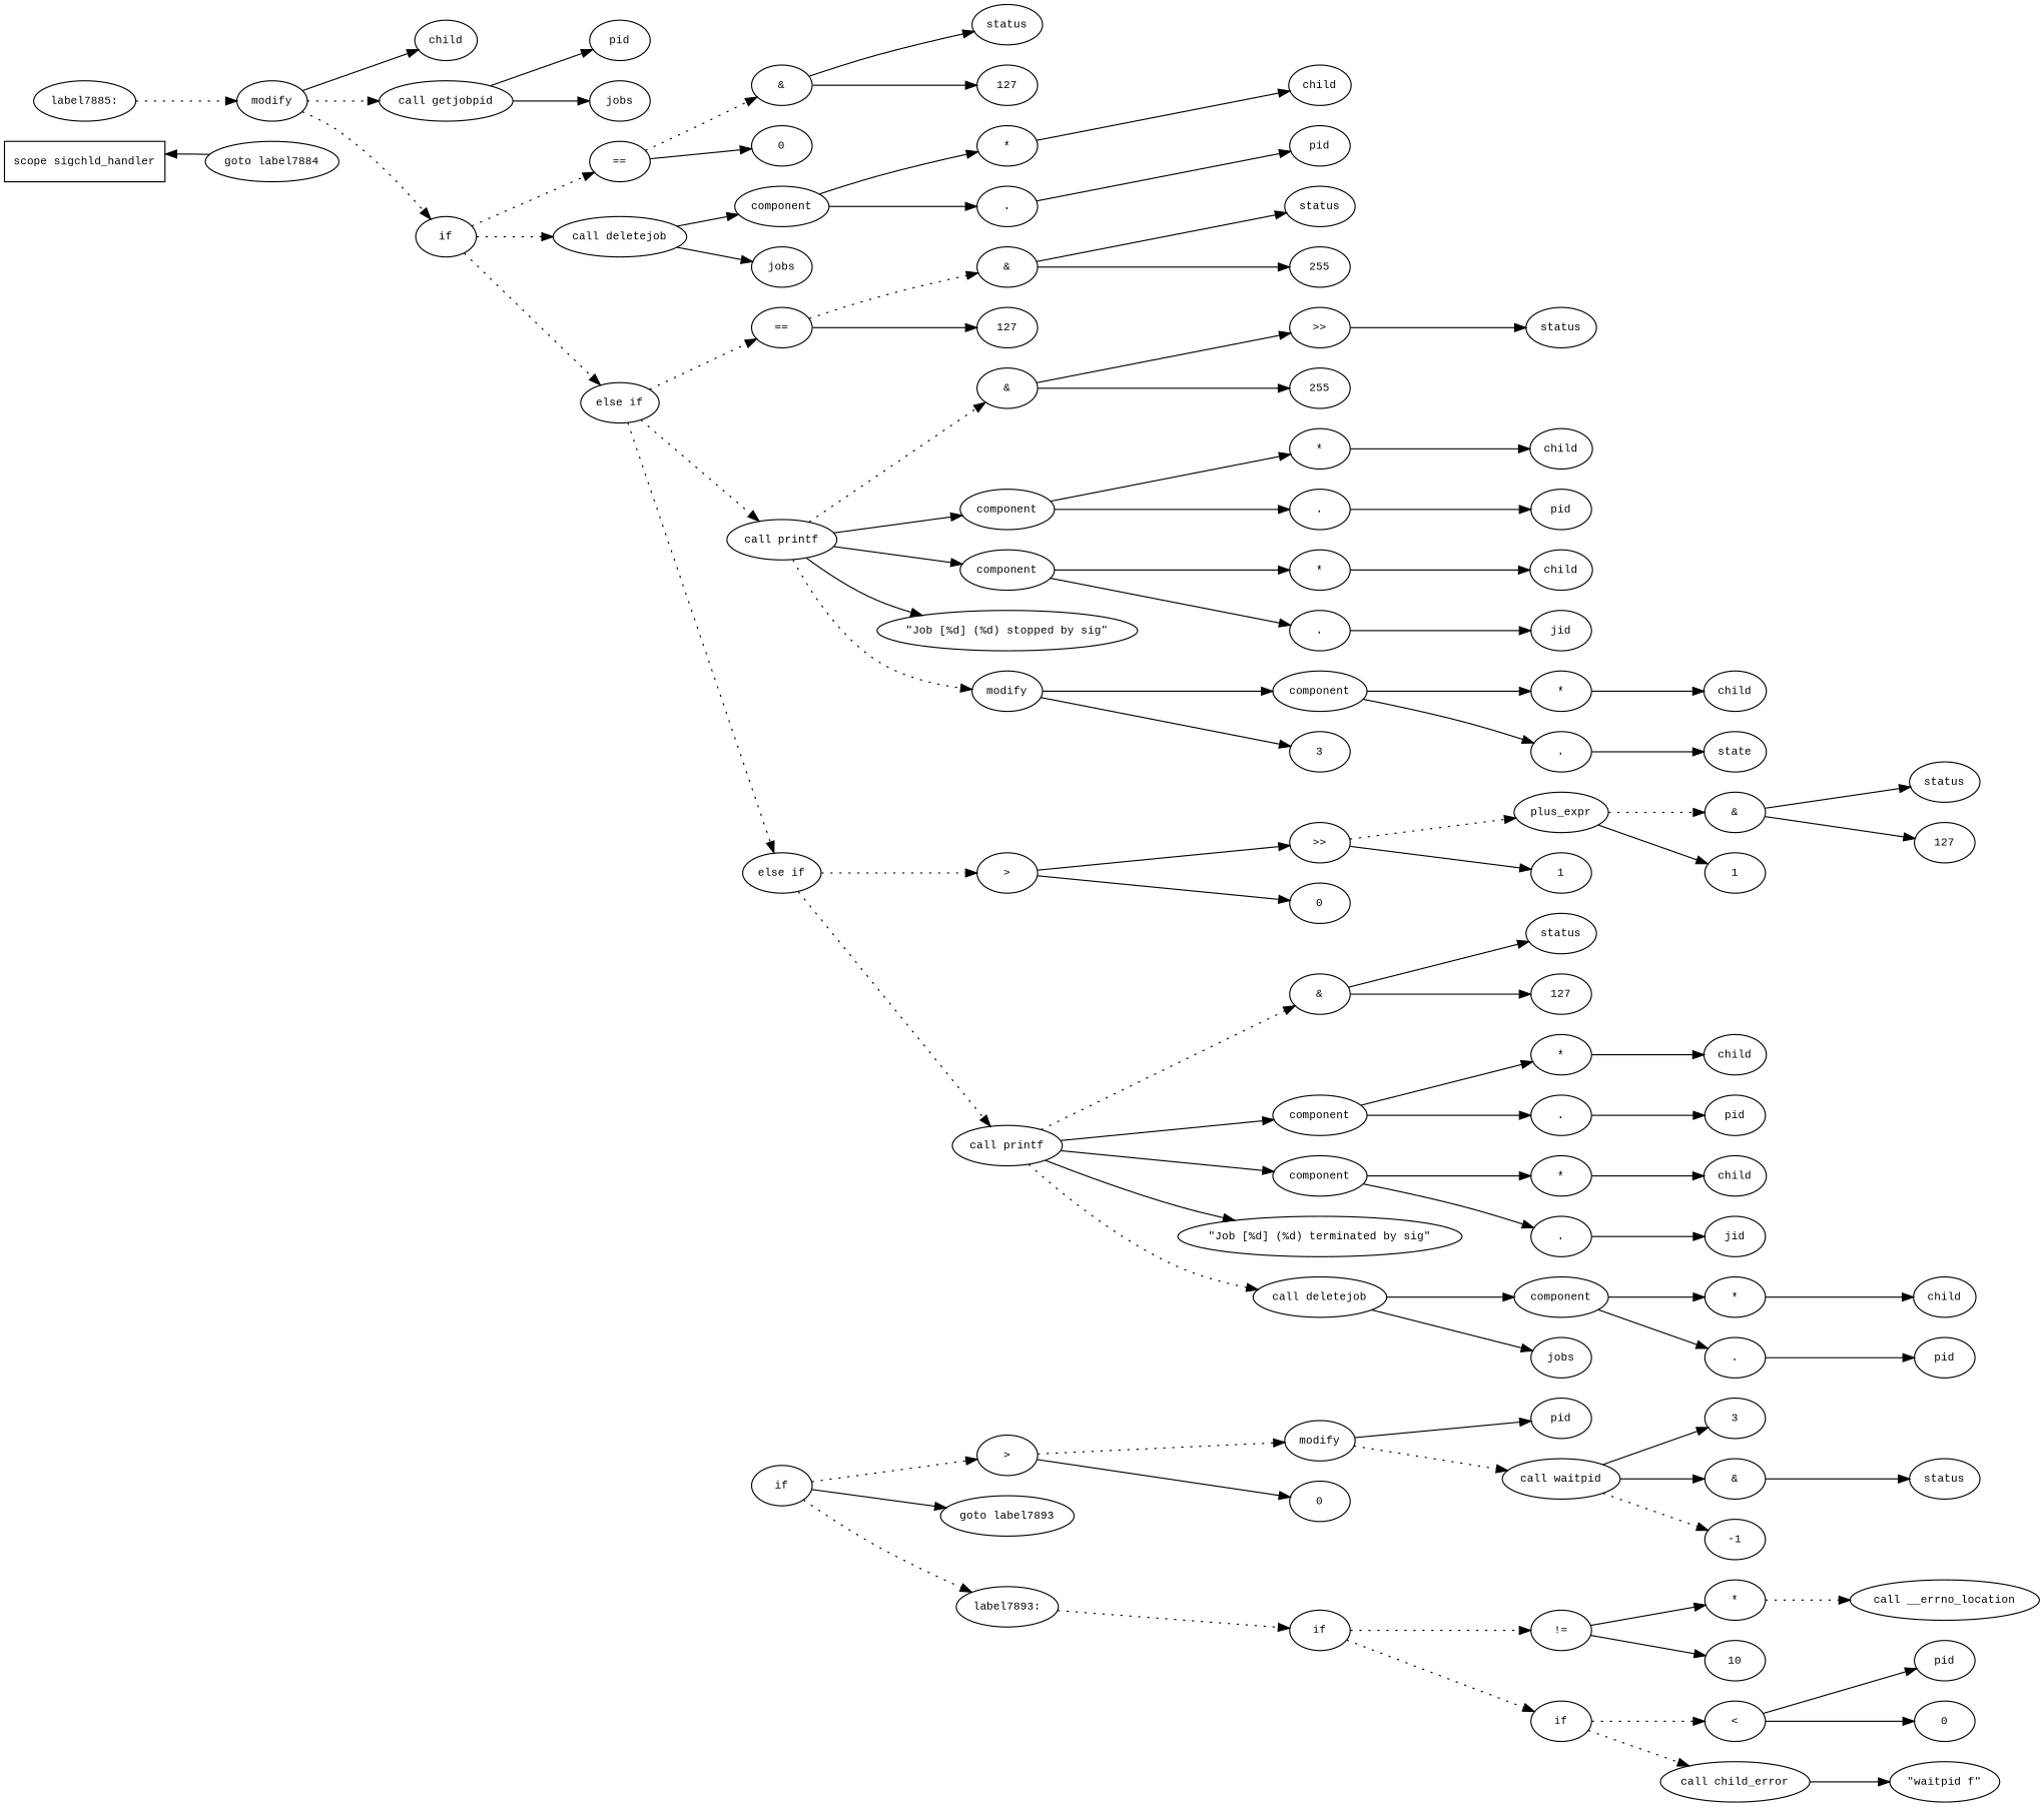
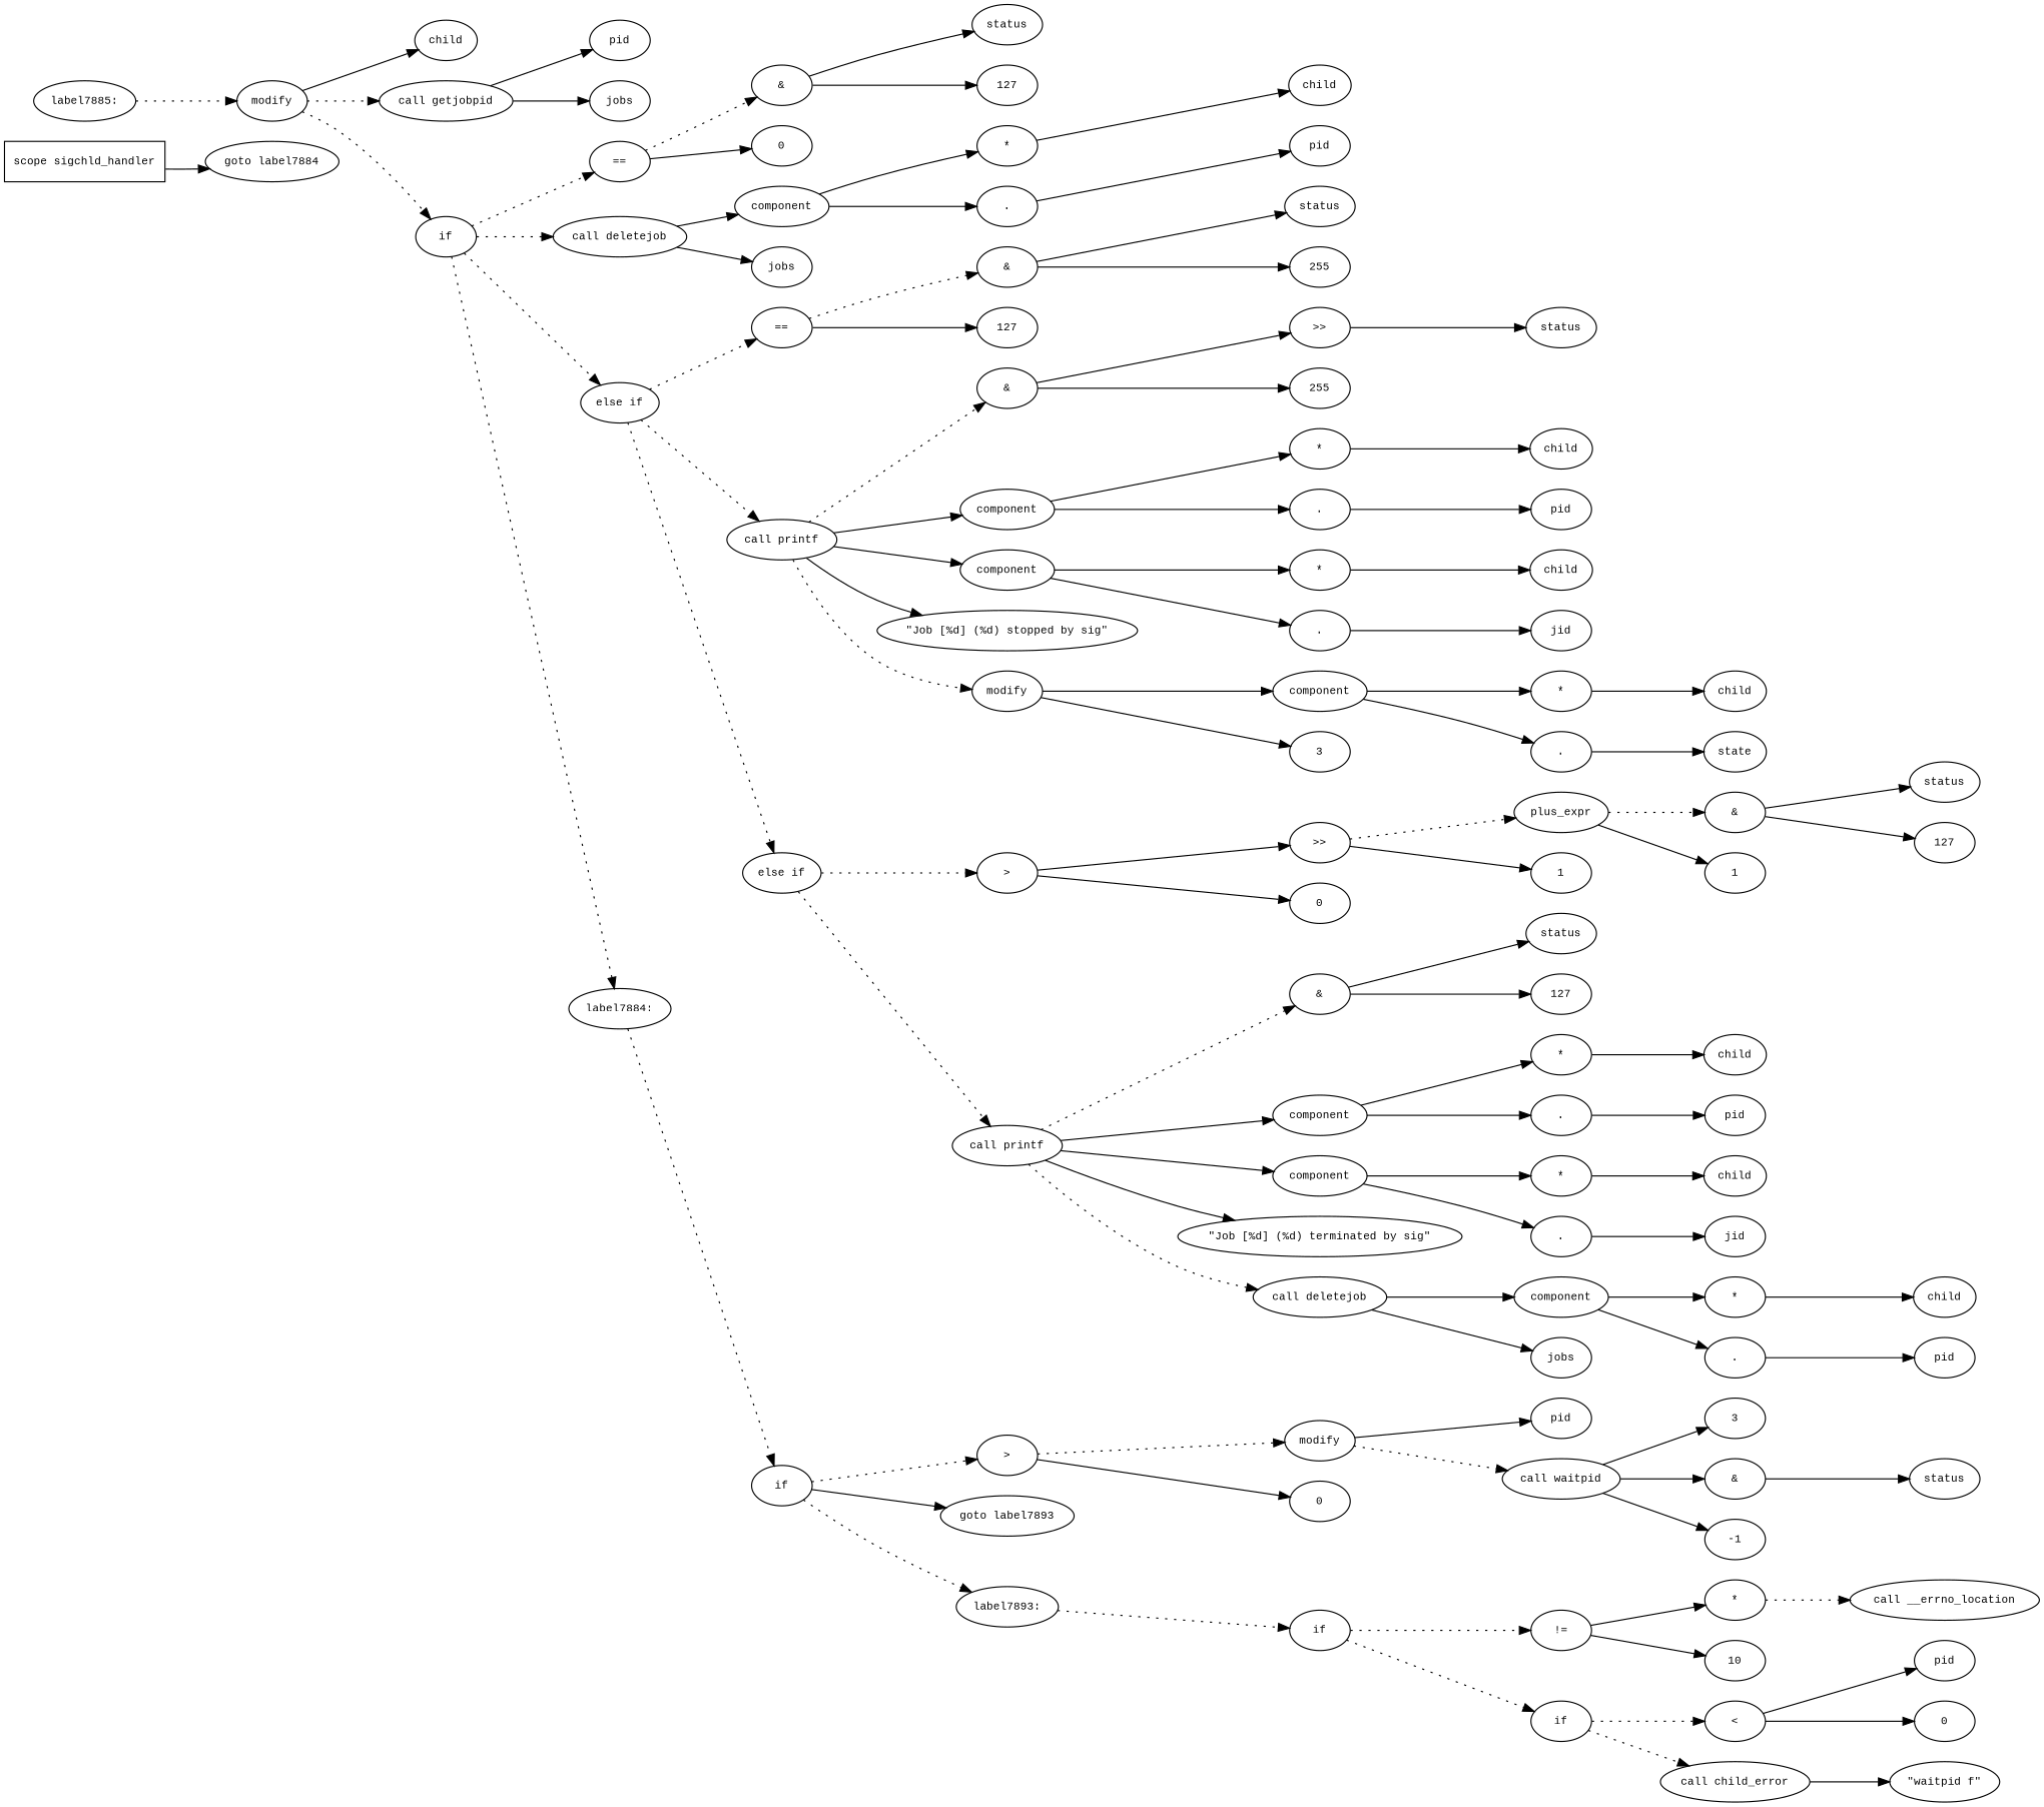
  digraph {
    fontname="Times New Roman"
    fontsize=10
    rankdir=LR
    node [fontname="Courier New" fontsize=10 shape=ellipse]
    edge [fontname="Times New Roman" fontsize=10]
    n1 [label="scope sigchld_handler" shape=box]
    n2 [label="goto label7884"]
    n3 [label="label7885:"]
    n4 [label=modify]
    n5 [label=child]
    n6 [label="call getjobpid"]
    n7 [label=if]
    n8 [label=pid]
    n9 [label=jobs]
    n10 [label="=="]
    n11 [label="call deletejob"]
    n12 [label="else if"]
+   n13 [label="label7884:"]
    n14 [label="&"]
    n15 [label=0]
    n16 [label=component]
    n17 [label=jobs]
    n18 [label="=="]
    n19 [label="call printf"]
    n20 [label="else if"]
    n21 [label=if]
    n22 [label=status]
    n23 [label=127]
    n24 [label="*"]
    n25 [label="."]
    n26 [label=child]
    n27 [label=pid]
    n28 [label="&"]
    n29 [label=127]
    n30 [label="&"]
    n31 [label=component]
    n32 [label=component]
    n33 [label="\"Job [%d] (%d) stopped by sig\""]
    n34 [label=modify]
    n35 [label=">"]
    n36 [label="call printf"]
    n37 [label=status]
    n38 [label=255]
    n39 [label=">>"]
    n40 [label=255]
    n41 [label="*"]
    n42 [label="."]
    n43 [label="*"]
    n44 [label="."]
    n45 [label=component]
    n46 [label=3]
    n47 [label=status]
    n48 [label=child]
    n49 [label=pid]
    n50 [label=child]
    n51 [label=jid]
    n52 [label="*"]
    n53 [label="."]
    n54 [label=child]
    n55 [label=state]
    n56 [label=">>"]
    n57 [label=0]
    n58 [label="&"]
    n59 [label=component]
    n60 [label=component]
    n61 [label="\"Job [%d] (%d) terminated by sig\""]
    n62 [label="call deletejob"]
    n63 [label=plus_expr]
    n64 [label=1]
    n65 [label="&"]
    n66 [label=1]
    n67 [label=status]
    n68 [label=127]
    n69 [label=status]
    n70 [label=127]
    n71 [label="*"]
    n72 [label="."]
    n73 [label="*"]
    n74 [label="."]
    n75 [label=component]
    n76 [label=jobs]
    n77 [label=child]
    n78 [label=pid]
    n79 [label=child]
    n80 [label=jid]
    n81 [label="*"]
    n82 [label="."]
    n83 [label=child]
    n84 [label=pid]
    n85 [label=">"]
    n86 [label="goto label7893"]
    n87 [label="label7893:"]
    n88 [label=modify]
    n89 [label=0]
    n90 [label=if]
    n91 [label=pid]
    n92 [label="call waitpid"]
    n93 [label=3]
    n94 [label="&"]
    n95 [label=-1]
    n96 [label=status]
    n97 [label="!="]
    n98 [label=if]
    n99 [label="*"]
    n100 [label=10]
    n101 [label="<"]
    n102 [label="call child_error"]
    n103 [label="call __errno_location"]
    n104 [label=pid]
    n105 [label=0]
    n106 [label="\"waitpid f\""]
-   n2 -> n1
+   n1 -> n2
    n3 -> n4 [style=dotted]
    n4 -> n5
    n4 -> n6 [style=dotted]
    n4 -> n7 [style=dotted]
    n6 -> n8
    n6 -> n9
    n7 -> n10 [style=dotted]
    n7 -> n11 [style=dotted]
    n7 -> n12 [style=dotted]
+   n7 -> n13 [style=dotted]
    n10 -> n14 [style=dotted]
    n10 -> n15
    n11 -> n16
    n11 -> n17
    n12 -> n18 [style=dotted]
    n12 -> n19 [style=dotted]
    n12 -> n20 [style=dotted]
+   n13 -> n21 [style=dotted]
    n14 -> n22
    n14 -> n23
    n16 -> n24
    n16 -> n25
    n18 -> n28 [style=dotted]
    n18 -> n29
    n19 -> n30 [style=dotted]
    n19 -> n31
    n19 -> n32
    n19 -> n33
    n19 -> n34 [style=dotted]
    n20 -> n35 [style=dotted]
    n20 -> n36 [style=dotted]
    n21 -> n85 [style=dotted]
    n21 -> n86
    n21 -> n87 [style=dotted]
    n24 -> n26
    n25 -> n27
    n28 -> n37
    n28 -> n38
    n30 -> n39
    n30 -> n40
    n31 -> n41
    n31 -> n42
    n32 -> n43
    n32 -> n44
    n34 -> n45
    n34 -> n46
    n35 -> n56
    n35 -> n57
    n36 -> n58 [style=dotted]
    n36 -> n59
    n36 -> n60
    n36 -> n61
    n36 -> n62 [style=dotted]
    n39 -> n47
    n41 -> n48
    n42 -> n49
    n43 -> n50
    n44 -> n51
    n45 -> n52
    n45 -> n53
    n52 -> n54
    n53 -> n55
    n56 -> n63 [style=dotted]
    n56 -> n64
    n58 -> n69
    n58 -> n70
    n59 -> n71
    n59 -> n72
    n60 -> n73
    n60 -> n74
    n62 -> n75
    n62 -> n76
    n63 -> n65 [style=dotted]
    n63 -> n66
    n65 -> n67
    n65 -> n68
    n71 -> n77
    n72 -> n78
    n73 -> n79
    n74 -> n80
    n75 -> n81
    n75 -> n82
    n81 -> n83
    n82 -> n84
    n85 -> n88 [style=dotted]
    n85 -> n89
    n87 -> n90 [style=dotted]
    n88 -> n91
    n88 -> n92 [style=dotted]
    n90 -> n97 [style=dotted]
    n90 -> n98 [style=dotted]
    n92 -> n93
    n92 -> n94
-   n92 -> n95 [style=dotted]
+   n92 -> n95
    n94 -> n96
    n97 -> n99
    n97 -> n100
    n98 -> n101 [style=dotted]
    n98 -> n102 [style=dotted]
    n99 -> n103 [style=dotted]
    n101 -> n104
    n101 -> n105
    n102 -> n106
  }
